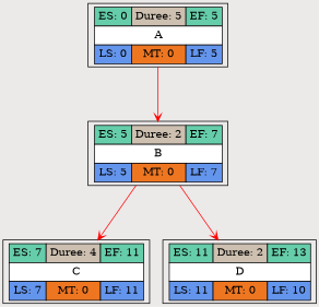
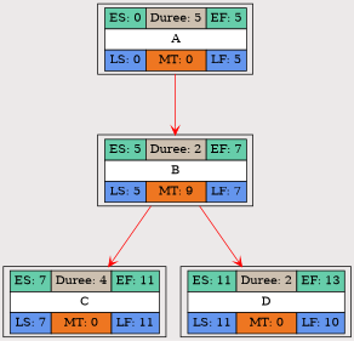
  digraph {
    bgcolor="#ECE9E9"
    rankdir=TB
    ranksep=1
    node [shape=record]
    edge [arrowhead=vee color=red]
    n1 [label=<<TABLE BORDER='0' CELLBORDER='1' CELLSPACING='0' CELLPADDING='4'>         <TR><TD BGCOLOR= 'aquamarine3'>ES: 0</TD><TD BGCOLOR= 'antiquewhite3'>Duree: 5</TD><TD BGCOLOR= 'aquamarine3'>EF: 5</TD></TR>         <TR><TD BGCOLOR= 'white' COLSPAN='3'>A</TD></TR>         <TR><TD BGCOLOR= 'cornflowerblue'>LS: 0</TD><TD BGCOLOR= 'chocolate2'>MT: 0</TD><TD BGCOLOR= 'cornflowerblue'>LF: 5</TD></TR>                  </TABLE>>]
-   n2 [label=<<TABLE BORDER='0' CELLBORDER='1' CELLSPACING='0' CELLPADDING='4'>         <TR><TD BGCOLOR= 'aquamarine3'>ES: 5</TD><TD BGCOLOR= 'antiquewhite3'>Duree: 2</TD><TD BGCOLOR= 'aquamarine3'>EF: 7</TD></TR>         <TR><TD BGCOLOR= 'white' COLSPAN='3'>B</TD></TR>         <TR><TD BGCOLOR= 'cornflowerblue'>LS: 5</TD><TD BGCOLOR= 'chocolate2'>MT: 0</TD><TD BGCOLOR= 'cornflowerblue'>LF: 7</TD></TR>                  </TABLE>>]
+   n2 [label=<<TABLE BORDER='0' CELLBORDER='1' CELLSPACING='0' CELLPADDING='4'>         <TR><TD BGCOLOR= 'aquamarine3'>ES: 5</TD><TD BGCOLOR= 'antiquewhite3'>Duree: 2</TD><TD BGCOLOR= 'aquamarine3'>EF: 7</TD></TR>         <TR><TD BGCOLOR= 'white' COLSPAN='3'>B</TD></TR>         <TR><TD BGCOLOR= 'cornflowerblue'>LS: 5</TD><TD BGCOLOR= 'chocolate2'>MT: 9</TD><TD BGCOLOR= 'cornflowerblue'>LF: 7</TD></TR>                  </TABLE>>]
    n3 [label=<<TABLE BORDER='0' CELLBORDER='1' CELLSPACING='0' CELLPADDING='4'>         <TR><TD BGCOLOR= 'aquamarine3'>ES: 7</TD><TD BGCOLOR= 'antiquewhite3'>Duree: 4</TD><TD BGCOLOR= 'aquamarine3'>EF: 11</TD></TR>         <TR><TD BGCOLOR= 'white' COLSPAN='3'>C</TD></TR>         <TR><TD BGCOLOR= 'cornflowerblue'>LS: 7</TD><TD BGCOLOR= 'chocolate2'>MT: 0</TD><TD BGCOLOR= 'cornflowerblue'>LF: 11</TD></TR>                  </TABLE>>]
    n4 [label=<<TABLE BORDER='0' CELLBORDER='1' CELLSPACING='0' CELLPADDING='4'>         <TR><TD BGCOLOR= 'aquamarine3'>ES: 11</TD><TD BGCOLOR= 'antiquewhite3'>Duree: 2</TD><TD BGCOLOR= 'aquamarine3'>EF: 13</TD></TR>         <TR><TD BGCOLOR= 'white' COLSPAN='3'>D</TD></TR>         <TR><TD BGCOLOR= 'cornflowerblue'>LS: 11</TD><TD BGCOLOR= 'chocolate2'>MT: 0</TD><TD BGCOLOR= 'cornflowerblue'>LF: 10</TD></TR>                  </TABLE>>]
    n1 -> n2
    n2 -> n3
    n2 -> n4
  }
